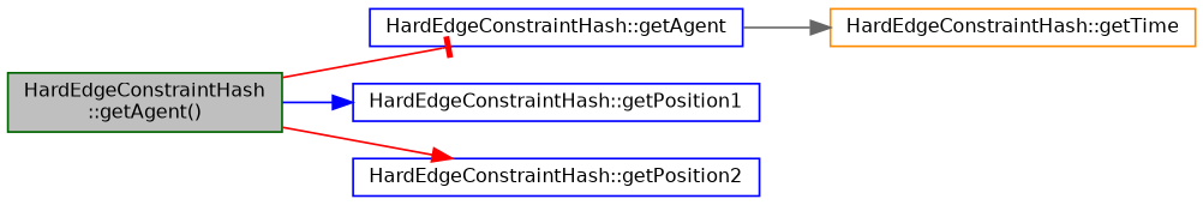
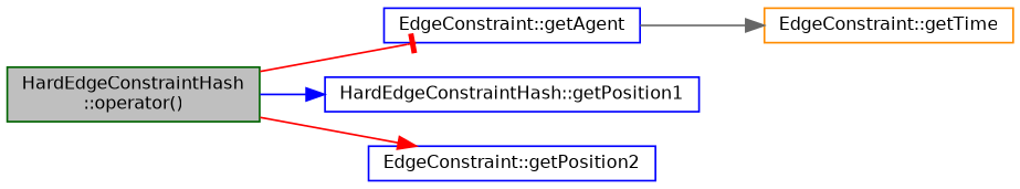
  digraph {
    rankdir=LR
    node [color=blue fillcolor=white fontname=Helvetica fontsize=10 shape=record style=filled]
    edge [arrowhead=normal color=red fontname=Helvetica fontsize=10 labelfontname=Helvetica labelfontsize=10 style=solid]
-   n1 [color=darkgreen fillcolor=grey75 fontcolor=black height=0.2 label="HardEdgeConstraintHash\l::getAgent()" width=0.4]
-   n2 [height=0.2 label="HardEdgeConstraintHash::getAgent" width=0.4]
+   n1 [color=darkgreen fillcolor=grey75 fontcolor=black height=0.2 label="HardEdgeConstraintHash\l::operator()" width=0.4]
+   n2 [height=0.2 label="EdgeConstraint::getAgent" width=0.4]
    n3 [height=0.2 label="HardEdgeConstraintHash::getPosition1" width=0.4]
-   n4 [height=0.2 label="HardEdgeConstraintHash::getPosition2" width=0.4]
-   n5 [color=darkorange height=0.2 label="HardEdgeConstraintHash::getTime" width=0.4]
+   n4 [height=0.2 label="EdgeConstraint::getPosition2" width=0.4]
+   n5 [color=darkorange height=0.2 label="EdgeConstraint::getTime" width=0.4]
    n1 -> n2 [arrowhead=tee]
    n1 -> n3 [color=blue]
    n1 -> n4
    n2 -> n5 [color=gray40]
  }
